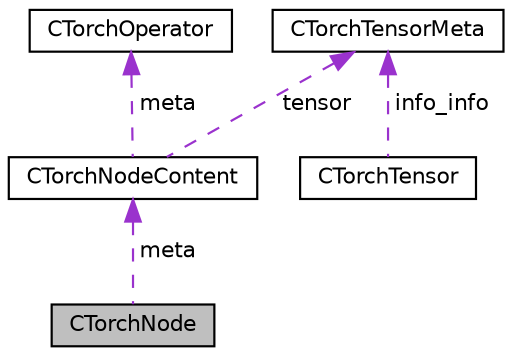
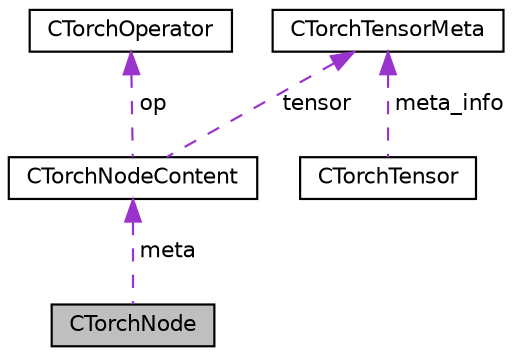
  digraph {
    node [color=black fillcolor=white fontname=Helvetica fontsize=10 shape=record style=filled]
    edge [color=darkorchid3 dir=back fontname=Helvetica fontsize=10 labelfontname=Helvetica labelfontsize=10 style=dashed]
    n1 [fillcolor=grey75 fontcolor=black height=0.2 label=CTorchNode width=0.4]
    n2 [height=0.2 label=CTorchNodeContent width=0.4]
    n3 [height=0.2 label=CTorchOperator width=0.4]
    n4 [height=0.2 label=CTorchTensor width=0.4]
    n5 [height=0.2 label=CTorchTensorMeta width=0.4]
    n2 -> n1 [label=" meta"]
-   n3 -> n2 [label=" meta"]
+   n3 -> n2 [label=" op"]
    n5 -> n2 [label=" tensor"]
-   n5 -> n4 [label=" info_info"]
+   n5 -> n4 [label=" meta_info"]
  }
